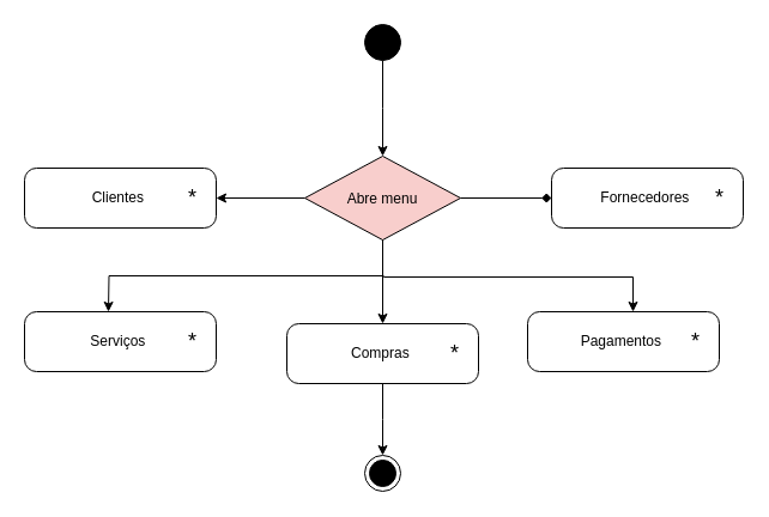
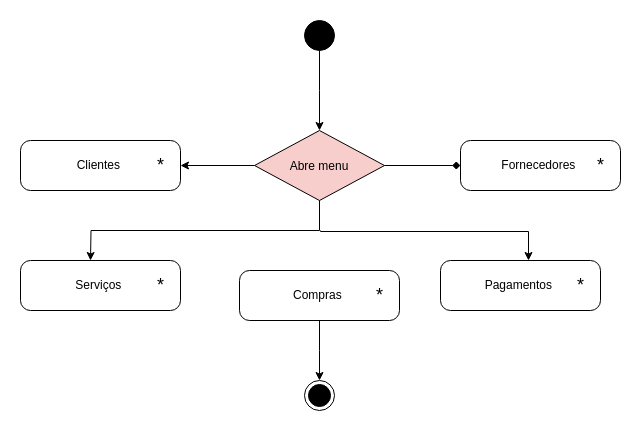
  <mxCell id="0" />
  <mxCell id="1" parent="0" />
  <mxCell id="2" value="" style="edgeStyle=orthogonalEdgeStyle;rounded=0;orthogonalLoop=1;jettySize=auto;html=1;" edge="1" parent="1" source="3"><mxGeometry relative="1" as="geometry"><mxPoint x="319" y="130" as="targetPoint" /></mxGeometry></mxCell>
  <mxCell id="3" value="" style="ellipse;fillColor=strokeColor;html=1;" vertex="1" parent="1"><mxGeometry x="304" y="20" width="30" height="30" as="geometry" /></mxCell>
  <mxCell id="4" value="Clientes&amp;nbsp;" style="html=1;dashed=0;rounded=1;absoluteArcSize=1;arcSize=20;verticalAlign=middle;align=center;whiteSpace=wrap;" vertex="1" parent="1"><mxGeometry x="20" y="140" width="160" height="50" as="geometry" /></mxCell>
  <mxCell id="5" value="&lt;font style=&quot;font-size: 18px;&quot;&gt;*&lt;/font&gt;" style="text;resizeWidth=0;resizeHeight=0;points=[];part=1;verticalAlign=middle;align=center;html=1;" vertex="1" parent="4"><mxGeometry x="1" y="0.5" width="41" height="20" relative="1" as="geometry"><mxPoint x="-41" y="-10" as="offset" /></mxGeometry></mxCell>
  <mxCell id="6" value="" style="edgeStyle=orthogonalEdgeStyle;rounded=0;orthogonalLoop=1;jettySize=auto;html=1;" edge="1" parent="1" source="9" target="5"><mxGeometry relative="1" as="geometry" /></mxCell>
  <mxCell id="7" value="" style="edgeStyle=orthogonalEdgeStyle;rounded=0;orthogonalLoop=1;jettySize=auto;html=1;endArrow=diamond;" edge="1" parent="1" source="9" target="10"><mxGeometry relative="1" as="geometry" /></mxCell>
- <mxCell id="8" value="" style="edgeStyle=orthogonalEdgeStyle;rounded=0;orthogonalLoop=1;jettySize=auto;html=1;entryX=0.5;entryY=0;entryDx=0;entryDy=0;" edge="1" parent="1" source="9" target="15"><mxGeometry relative="1" as="geometry" /></mxCell>
  <mxCell id="9" value="Abre menu" style="rhombus;fillColor=#f8cecc;" vertex="1" parent="1"><mxGeometry x="254" y="130" width="130" height="70" as="geometry" /></mxCell>
  <mxCell id="10" value="Fornecedores&amp;nbsp;" style="html=1;dashed=0;rounded=1;absoluteArcSize=1;arcSize=20;verticalAlign=middle;align=center;whiteSpace=wrap;" vertex="1" parent="1"><mxGeometry x="460" y="140" width="160" height="50" as="geometry" /></mxCell>
  <mxCell id="11" value="&lt;font style=&quot;font-size: 18px;&quot;&gt;*&lt;/font&gt;" style="text;resizeWidth=0;resizeHeight=0;points=[];part=1;verticalAlign=middle;align=center;html=1;" vertex="1" parent="10"><mxGeometry x="1" y="0.5" width="41" height="20" relative="1" as="geometry"><mxPoint x="-41" y="-10" as="offset" /></mxGeometry></mxCell>
  <mxCell id="12" value="Serviços&amp;nbsp;" style="html=1;dashed=0;rounded=1;absoluteArcSize=1;arcSize=20;verticalAlign=middle;align=center;whiteSpace=wrap;" vertex="1" parent="1"><mxGeometry x="20" y="260" width="160" height="50" as="geometry" /></mxCell>
  <mxCell id="13" value="&lt;font style=&quot;font-size: 18px;&quot;&gt;*&lt;/font&gt;" style="text;resizeWidth=0;resizeHeight=0;points=[];part=1;verticalAlign=middle;align=center;html=1;" vertex="1" parent="12"><mxGeometry x="1" y="0.5" width="41" height="20" relative="1" as="geometry"><mxPoint x="-41" y="-10" as="offset" /></mxGeometry></mxCell>
  <mxCell id="14" value="" style="edgeStyle=orthogonalEdgeStyle;rounded=0;orthogonalLoop=1;jettySize=auto;html=1;" edge="1" parent="1" source="15"><mxGeometry relative="1" as="geometry"><mxPoint x="319" y="380" as="targetPoint" /></mxGeometry></mxCell>
  <mxCell id="15" value="Compras&amp;nbsp;" style="html=1;dashed=0;rounded=1;absoluteArcSize=1;arcSize=20;verticalAlign=middle;align=center;whiteSpace=wrap;" vertex="1" parent="1"><mxGeometry x="239" y="270" width="160" height="50" as="geometry" /></mxCell>
  <mxCell id="16" value="&lt;font style=&quot;font-size: 18px;&quot;&gt;*&lt;/font&gt;" style="text;resizeWidth=0;resizeHeight=0;points=[];part=1;verticalAlign=middle;align=center;html=1;" vertex="1" parent="15"><mxGeometry x="1" y="0.5" width="41" height="20" relative="1" as="geometry"><mxPoint x="-41" y="-10" as="offset" /></mxGeometry></mxCell>
  <mxCell id="17" value="Pagamentos&amp;nbsp;" style="html=1;dashed=0;rounded=1;absoluteArcSize=1;arcSize=20;verticalAlign=middle;align=center;whiteSpace=wrap;" vertex="1" parent="1"><mxGeometry x="440" y="260" width="160" height="50" as="geometry" /></mxCell>
  <mxCell id="18" value="&lt;font style=&quot;font-size: 18px;&quot;&gt;*&lt;/font&gt;" style="text;resizeWidth=0;resizeHeight=0;points=[];part=1;verticalAlign=middle;align=center;html=1;" vertex="1" parent="17"><mxGeometry x="1" y="0.5" width="41" height="20" relative="1" as="geometry"><mxPoint x="-41" y="-10" as="offset" /></mxGeometry></mxCell>
  <mxCell id="19" value="" style="edgeStyle=orthogonalEdgeStyle;rounded=0;orthogonalLoop=1;jettySize=auto;html=1;entryX=0.5;entryY=0;entryDx=0;entryDy=0;exitX=0.5;exitY=1;exitDx=0;exitDy=0;" edge="1" parent="1" source="9"><mxGeometry relative="1" as="geometry"><mxPoint x="90" y="190" as="sourcePoint" /><mxPoint x="90" y="260" as="targetPoint" /></mxGeometry></mxCell>
  <mxCell id="20" value="" style="edgeStyle=orthogonalEdgeStyle;rounded=0;orthogonalLoop=1;jettySize=auto;html=1;" edge="1" parent="1" target="17"><mxGeometry relative="1" as="geometry"><mxPoint x="320" y="230" as="sourcePoint" /><mxPoint x="100" y="270" as="targetPoint" /><Array as="points"><mxPoint x="320" y="231" /><mxPoint x="528" y="231" /></Array></mxGeometry></mxCell>
  <mxCell id="21" value="" style="ellipse;html=1;shape=endState;fillColor=strokeColor;" vertex="1" parent="1"><mxGeometry x="304" y="380" width="30" height="30" as="geometry" /></mxCell>
